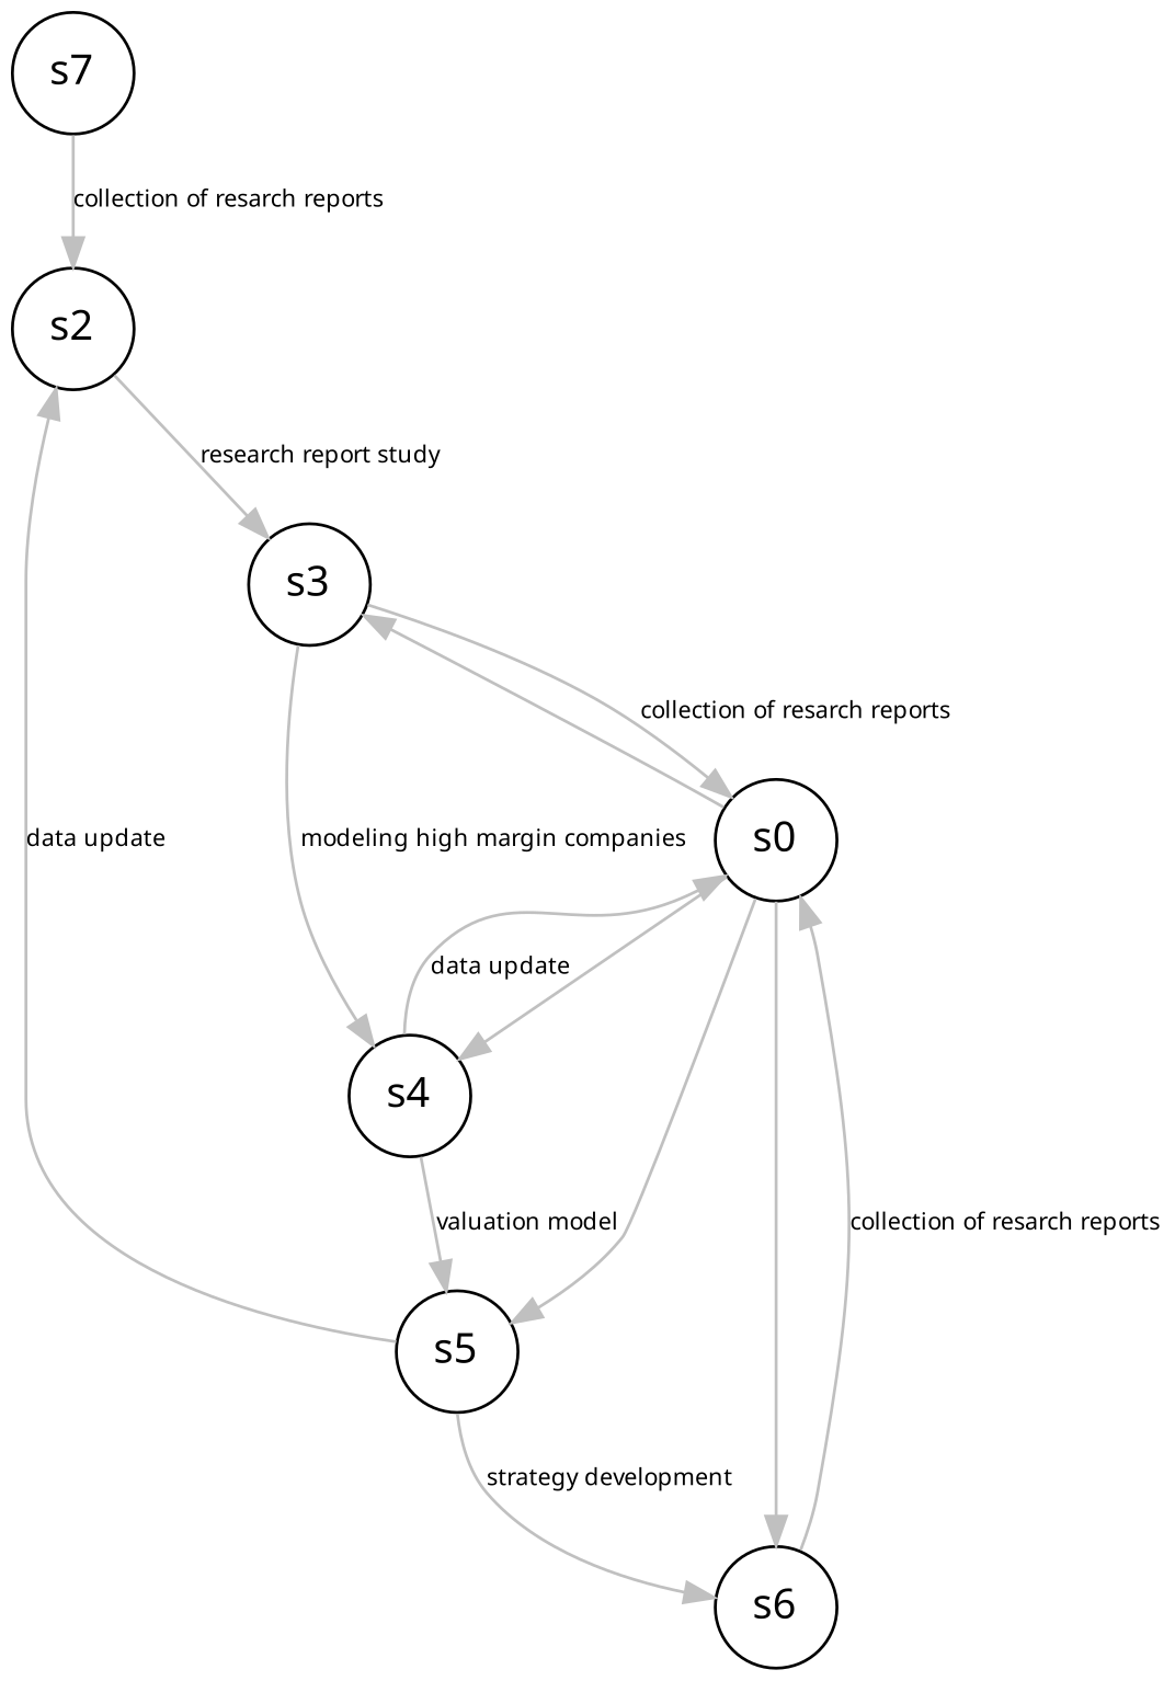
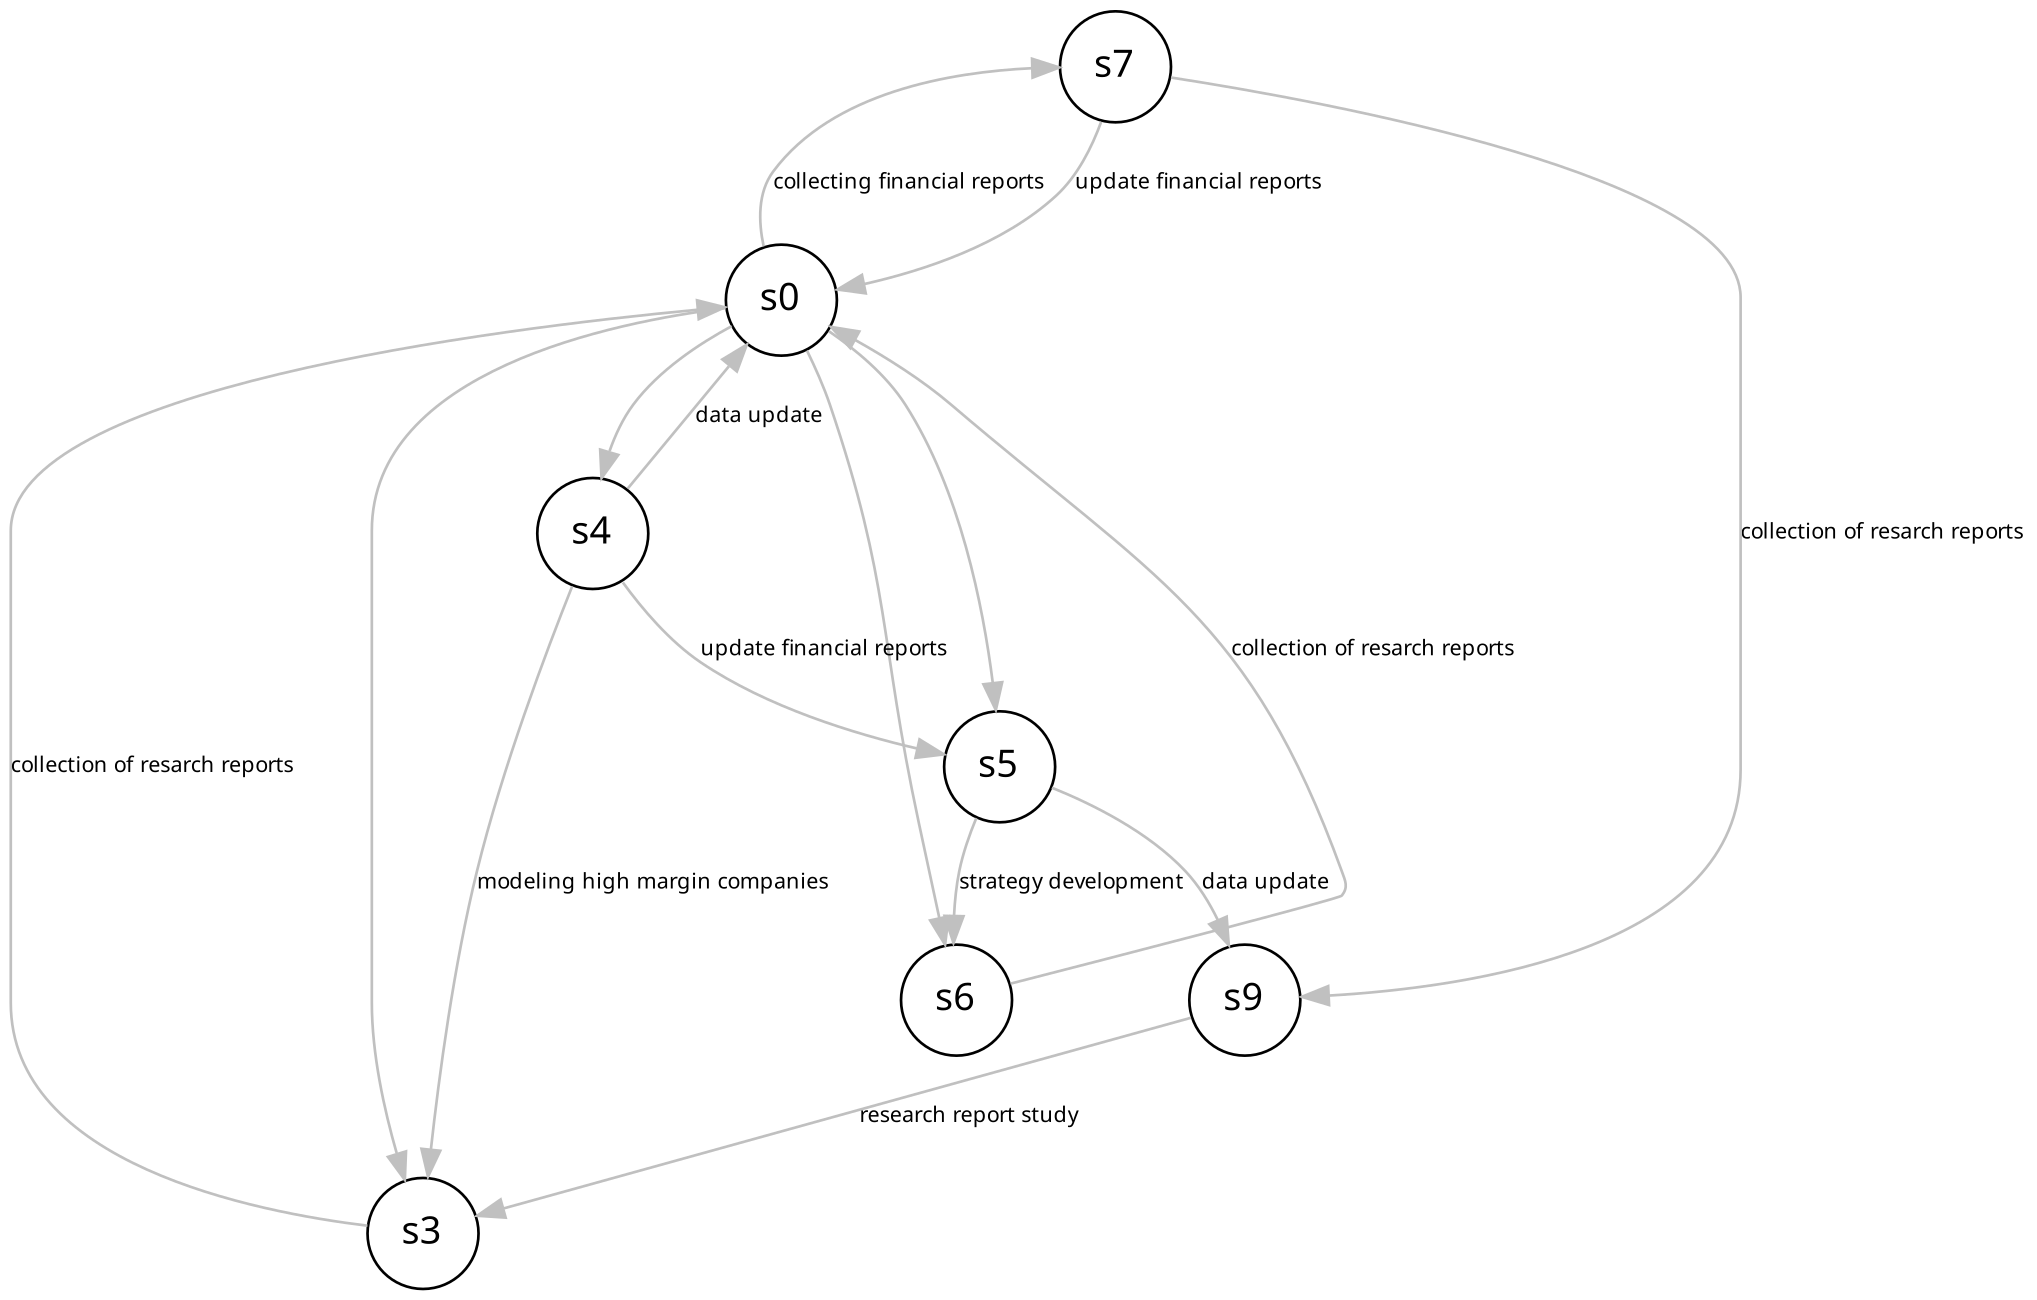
  digraph {
    fontname="Noto Sans"
    rankdir=TD
    node [fontname="Noto Sans" shape=circle]
    edge [color=grey fontname="Noto Sans" fontsize=8]
    n1 [label=s7]
    s0
    s3
    s4
    s5
    s6
-   s2
+   s2 [label=s9]
+   n1 -> s0 [label="update financial reports"]
    n1 -> s2 [label="collection of resarch reports"]
+   s0 -> n1 [label="collecting financial reports"]
    s0 -> s3
    s0 -> s4
    s0 -> s5
    s0 -> s6
    s3 -> s0 [label="collection of resarch reports"]
-   s3 -> s4 [label="modeling high margin companies"]
+   s4 -> s3 [label="modeling high margin companies"]
    s4 -> s0 [label="data update"]
-   s4 -> s5 [label="valuation model"]
+   s4 -> s5 [label="update financial reports"]
    s5 -> s6 [label="strategy development"]
    s5 -> s2 [label="data update"]
    s6 -> s0 [label="collection of resarch reports"]
    s2 -> s3 [label="research report study"]
  }
